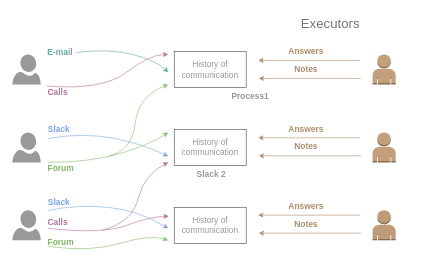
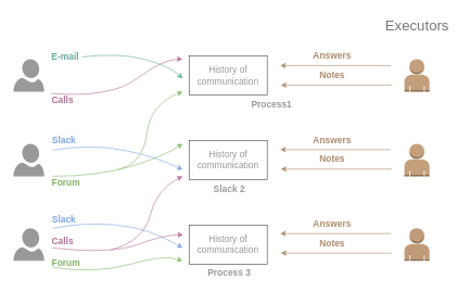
  <mxCell id="0" />
  <mxCell id="1" parent="0" />
  <mxCell id="2" value="" style="verticalLabelPosition=bottom;html=1;verticalAlign=top;align=center;strokeColor=none;fillColor=#999999;shape=mxgraph.azure.user;" parent="1" vertex="1"><mxGeometry x="20" y="90" width="47.5" height="50" as="geometry" /></mxCell>
  <mxCell id="3" value="" style="verticalLabelPosition=bottom;html=1;verticalAlign=top;align=center;strokeColor=none;fillColor=#999999;shape=mxgraph.azure.user;" parent="1" vertex="1"><mxGeometry x="20" y="220" width="47.5" height="50" as="geometry" /></mxCell>
  <mxCell id="4" value="" style="verticalLabelPosition=bottom;html=1;verticalAlign=top;align=center;strokeColor=none;fillColor=#999999;shape=mxgraph.azure.user;" parent="1" vertex="1"><mxGeometry x="20" y="350" width="47.5" height="50" as="geometry" /></mxCell>
- <mxCell id="5" value="&lt;font color=&quot;#757575&quot; style=&quot;font-size: 22px;&quot;&gt;Executors&lt;/font&gt;" style="text;html=1;resizable=0;autosize=1;align=center;verticalAlign=middle;points=[];fillColor=none;strokeColor=none;rounded=0;" parent="1" vertex="1"><mxGeometry x="490" y="20" width="120" height="40" as="geometry" /></mxCell>
+ <mxCell id="5" value="&lt;font color=&quot;#757575&quot; style=&quot;font-size: 22px;&quot;&gt;Executors&lt;/font&gt;" style="text;html=1;resizable=0;autosize=1;align=center;verticalAlign=middle;points=[];fillColor=none;strokeColor=none;rounded=0;" parent="1" vertex="1"><mxGeometry x="580" y="20" width="120" height="40" as="geometry" /></mxCell>
  <mxCell id="6" value="" style="outlineConnect=0;dashed=0;verticalLabelPosition=bottom;verticalAlign=top;align=center;html=1;shape=mxgraph.aws3.user;fillColor=#C49F7B;gradientColor=none;fontSize=24;fontColor=#757575;" parent="1" vertex="1"><mxGeometry x="620.73" y="90" width="38.54" height="50" as="geometry" /></mxCell>
  <mxCell id="7" value="" style="outlineConnect=0;dashed=0;verticalLabelPosition=bottom;verticalAlign=top;align=center;html=1;shape=mxgraph.aws3.user;fillColor=#C49F7B;gradientColor=none;fontSize=24;fontColor=#757575;" parent="1" vertex="1"><mxGeometry x="620.73" y="220" width="38.54" height="50" as="geometry" /></mxCell>
  <mxCell id="8" value="" style="outlineConnect=0;dashed=0;verticalLabelPosition=bottom;verticalAlign=top;align=center;html=1;shape=mxgraph.aws3.user;fillColor=#BF9B77;gradientColor=none;fontSize=24;fontColor=#757575;" parent="1" vertex="1"><mxGeometry x="620.73" y="350" width="38.54" height="50" as="geometry" /></mxCell>
  <mxCell id="9" value="" style="rounded=0;whiteSpace=wrap;html=1;fontSize=24;fontColor=#757575;fillColor=#FFFFFF;strokeColor=#454545;" parent="1" vertex="1"><mxGeometry x="290" y="85" width="120" height="60" as="geometry" /></mxCell>
  <mxCell id="10" value="" style="rounded=0;whiteSpace=wrap;html=1;fontSize=24;fontColor=#757575;fillColor=#FFFFFF;strokeColor=#454545;" parent="1" vertex="1"><mxGeometry x="290" y="215" width="120" height="60" as="geometry" /></mxCell>
  <mxCell id="11" value="" style="rounded=0;whiteSpace=wrap;html=1;fontSize=24;fontColor=#757575;fillColor=#FFFFFF;strokeColor=#454545;" parent="1" vertex="1"><mxGeometry x="290" y="345" width="120" height="60" as="geometry" /></mxCell>
  <mxCell id="12" value="" style="curved=1;endArrow=classic;html=1;rounded=0;fontSize=24;fontColor=#757575;strokeColor=#67AB9F;" parent="1" edge="1"><mxGeometry width="50" height="50" relative="1" as="geometry"><mxPoint x="126" y="86.667" as="sourcePoint" /><mxPoint x="280" y="120" as="targetPoint" /><Array as="points"><mxPoint x="180" y="80" /><mxPoint x="260" y="100" /></Array></mxGeometry></mxCell>
  <mxCell id="13" value="&lt;font color=&quot;#67ab9f&quot; style=&quot;font-size: 14px;&quot;&gt;E-mail&lt;/font&gt;" style="text;html=1;strokeColor=none;fillColor=none;align=center;verticalAlign=middle;whiteSpace=wrap;rounded=0;fontSize=24;fontColor=#757575;fontStyle=1" parent="1" vertex="1"><mxGeometry x="75" y="79" width="50" height="10" as="geometry" /></mxCell>
  <mxCell id="14" value="" style="curved=1;endArrow=classic;html=1;rounded=0;strokeColor=#B5739D;fontSize=14;fontColor=#67AB9F;exitX=0.13;exitY=-0.225;exitDx=0;exitDy=0;exitPerimeter=0;" parent="1" source="15" edge="1"><mxGeometry width="50" height="50" relative="1" as="geometry"><mxPoint x="70" y="140" as="sourcePoint" /><mxPoint x="280" y="90" as="targetPoint" /><Array as="points"><mxPoint x="170" y="150" /><mxPoint x="250" y="90" /></Array></mxGeometry></mxCell>
  <mxCell id="15" value="&lt;font color=&quot;#b5739d&quot; style=&quot;font-size: 14px;&quot;&gt;Calls&lt;/font&gt;" style="text;html=1;strokeColor=none;fillColor=none;align=center;verticalAlign=middle;whiteSpace=wrap;rounded=0;fontSize=24;fontColor=#757575;fontStyle=1" parent="1" vertex="1"><mxGeometry x="71" y="145" width="50" height="10" as="geometry" /></mxCell>
  <mxCell id="16" value="" style="curved=1;endArrow=classic;html=1;rounded=0;strokeColor=#7EA6E0;fontSize=14;fontColor=#B5739D;" parent="1" edge="1"><mxGeometry width="50" height="50" relative="1" as="geometry"><mxPoint x="80" y="230" as="sourcePoint" /><mxPoint x="280" y="260" as="targetPoint" /><Array as="points"><mxPoint x="140" y="220" /><mxPoint x="240" y="240" /></Array></mxGeometry></mxCell>
  <mxCell id="17" value="&lt;font color=&quot;#7ea6e0&quot; style=&quot;font-size: 14px;&quot;&gt;Slack&lt;/font&gt;" style="text;html=1;strokeColor=none;fillColor=none;align=center;verticalAlign=middle;whiteSpace=wrap;rounded=0;fontSize=24;fontColor=#757575;fontStyle=1" parent="1" vertex="1"><mxGeometry x="73" y="207" width="50" height="10" as="geometry" /></mxCell>
  <mxCell id="18" value="" style="curved=1;endArrow=classic;html=1;rounded=0;strokeColor=#89BD6C;fontSize=14;fontColor=#7EA6E0;" parent="1" edge="1"><mxGeometry width="50" height="50" relative="1" as="geometry"><mxPoint x="80" y="270" as="sourcePoint" /><mxPoint x="280" y="220" as="targetPoint" /><Array as="points"><mxPoint x="150" y="270" /><mxPoint x="250" y="240" /></Array></mxGeometry></mxCell>
  <mxCell id="19" value="&lt;font color=&quot;#82b366&quot; style=&quot;font-size: 14px;&quot;&gt;Forum&lt;/font&gt;" style="text;html=1;strokeColor=none;fillColor=none;align=center;verticalAlign=middle;whiteSpace=wrap;rounded=0;fontSize=24;fontColor=#757575;fontStyle=1" parent="1" vertex="1"><mxGeometry x="76" y="272" width="50" height="10" as="geometry" /></mxCell>
  <mxCell id="20" value="" style="curved=1;endArrow=classic;html=1;rounded=0;strokeColor=#89BD6C;fontSize=14;fontColor=#00CC00;" parent="1" edge="1"><mxGeometry width="50" height="50" relative="1" as="geometry"><mxPoint x="180" y="260" as="sourcePoint" /><mxPoint x="280" y="140" as="targetPoint" /><Array as="points"><mxPoint x="220" y="250" /><mxPoint x="230" y="160" /></Array></mxGeometry></mxCell>
  <mxCell id="21" value="" style="curved=1;endArrow=classic;html=1;rounded=0;strokeColor=#7EA6E0;fontSize=14;fontColor=#82B366;" parent="1" edge="1"><mxGeometry width="50" height="50" relative="1" as="geometry"><mxPoint x="80" y="350" as="sourcePoint" /><mxPoint x="280" y="380" as="targetPoint" /><Array as="points"><mxPoint x="130" y="340" /><mxPoint x="230" y="350" /></Array></mxGeometry></mxCell>
  <mxCell id="22" value="&lt;font color=&quot;#7ea6e0&quot; style=&quot;font-size: 14px;&quot;&gt;Slack&lt;/font&gt;" style="text;html=1;strokeColor=none;fillColor=none;align=center;verticalAlign=middle;whiteSpace=wrap;rounded=0;fontSize=24;fontColor=#757575;fontStyle=1" parent="1" vertex="1"><mxGeometry x="73" y="328" width="50" height="10" as="geometry" /></mxCell>
  <mxCell id="23" value="" style="curved=1;endArrow=classic;html=1;rounded=0;strokeColor=#B5739D;fontSize=14;fontColor=#67AB9F;" parent="1" edge="1"><mxGeometry width="50" height="50" relative="1" as="geometry"><mxPoint x="80" y="380" as="sourcePoint" /><mxPoint x="281" y="360" as="targetPoint" /><Array as="points"><mxPoint x="170" y="390" /><mxPoint x="251" y="360" /></Array></mxGeometry></mxCell>
  <mxCell id="24" value="&lt;font color=&quot;#b5739d&quot; style=&quot;font-size: 14px;&quot;&gt;Calls&lt;/font&gt;" style="text;html=1;strokeColor=none;fillColor=none;align=center;verticalAlign=middle;whiteSpace=wrap;rounded=0;fontSize=24;fontColor=#757575;fontStyle=1" parent="1" vertex="1"><mxGeometry x="71" y="362" width="50" height="10" as="geometry" /></mxCell>
  <mxCell id="25" value="" style="curved=1;endArrow=classic;html=1;rounded=0;strokeColor=#B5739D;fontSize=14;fontColor=#00CC00;" parent="1" edge="1"><mxGeometry width="50" height="50" relative="1" as="geometry"><mxPoint x="170" y="383" as="sourcePoint" /><mxPoint x="280" y="270" as="targetPoint" /><Array as="points"><mxPoint x="220" y="370" /><mxPoint x="240" y="290" /></Array></mxGeometry></mxCell>
  <mxCell id="26" value="" style="curved=1;endArrow=classic;html=1;rounded=0;strokeColor=#89BD6C;fontSize=14;fontColor=#7EA6E0;" parent="1" edge="1"><mxGeometry width="50" height="50" relative="1" as="geometry"><mxPoint x="80" y="410" as="sourcePoint" /><mxPoint x="280" y="400" as="targetPoint" /><Array as="points"><mxPoint x="150" y="420" /><mxPoint x="250" y="390" /></Array></mxGeometry></mxCell>
  <mxCell id="27" value="&lt;font color=&quot;#82b366&quot; style=&quot;font-size: 14px;&quot;&gt;Forum&lt;/font&gt;" style="text;html=1;strokeColor=none;fillColor=none;align=center;verticalAlign=middle;whiteSpace=wrap;rounded=0;fontSize=24;fontColor=#757575;fontStyle=1" parent="1" vertex="1"><mxGeometry x="76" y="396" width="50" height="10" as="geometry" /></mxCell>
  <mxCell id="28" value="&lt;font color=&quot;#999999&quot;&gt;History of communication&lt;/font&gt;" style="text;html=1;strokeColor=none;fillColor=none;align=center;verticalAlign=middle;whiteSpace=wrap;rounded=0;fontSize=14;fontColor=#82B366;" parent="1" vertex="1"><mxGeometry x="315" y="100" width="70" height="30" as="geometry" /></mxCell>
  <mxCell id="29" value="&lt;font color=&quot;#999999&quot;&gt;History of communication&lt;/font&gt;" style="text;html=1;strokeColor=none;fillColor=none;align=center;verticalAlign=middle;whiteSpace=wrap;rounded=0;fontSize=14;fontColor=#82B366;" parent="1" vertex="1"><mxGeometry x="315" y="230" width="70" height="30" as="geometry" /></mxCell>
  <mxCell id="30" value="&lt;font color=&quot;#999999&quot;&gt;History of communication&lt;/font&gt;" style="text;html=1;strokeColor=none;fillColor=none;align=center;verticalAlign=middle;whiteSpace=wrap;rounded=0;fontSize=14;fontColor=#82B366;" parent="1" vertex="1"><mxGeometry x="315" y="360" width="70" height="30" as="geometry" /></mxCell>
  <mxCell id="31" value="" style="endArrow=classic;html=1;rounded=0;strokeColor=#AD8C6C;fontSize=14;fontColor=#999999;" parent="1" edge="1"><mxGeometry width="50" height="50" relative="1" as="geometry"><mxPoint x="600" y="100" as="sourcePoint" /><mxPoint x="430" y="100" as="targetPoint" /></mxGeometry></mxCell>
  <mxCell id="32" value="&lt;font color=&quot;#ad8c6c&quot;&gt;&lt;b&gt;Answers&lt;/b&gt;&lt;/font&gt;" style="text;html=1;strokeColor=none;fillColor=none;align=center;verticalAlign=middle;whiteSpace=wrap;rounded=0;fontSize=14;fontColor=#999999;" parent="1" vertex="1"><mxGeometry x="480" y="70" width="60" height="30" as="geometry" /></mxCell>
  <mxCell id="33" value="" style="endArrow=classic;html=1;rounded=0;strokeColor=#AD8C6C;fontSize=14;fontColor=#999999;" parent="1" edge="1"><mxGeometry width="50" height="50" relative="1" as="geometry"><mxPoint x="601" y="130" as="sourcePoint" /><mxPoint x="431" y="130" as="targetPoint" /></mxGeometry></mxCell>
  <mxCell id="34" value="&lt;b style=&quot;&quot;&gt;Process1&lt;/b&gt;" style="text;html=1;strokeColor=none;fillColor=none;align=center;verticalAlign=middle;whiteSpace=wrap;rounded=0;fontSize=14;fontColor=#999999;" parent="1" vertex="1"><mxGeometry x="387" y="151" width="60" height="15" as="geometry" /></mxCell>
  <mxCell id="35" value="&lt;b style=&quot;&quot;&gt;Slack 2&lt;/b&gt;" style="text;html=1;strokeColor=none;fillColor=none;align=center;verticalAlign=middle;whiteSpace=wrap;rounded=0;fontSize=14;fontColor=#999999;" parent="1" vertex="1"><mxGeometry x="313" y="282" width="78" height="15" as="geometry" /></mxCell>
+ <mxCell id="36" value="&lt;b style=&quot;&quot;&gt;Process 3&lt;/b&gt;" style="text;html=1;strokeColor=none;fillColor=none;align=center;verticalAlign=middle;whiteSpace=wrap;rounded=0;fontSize=14;fontColor=#999999;" parent="1" vertex="1"><mxGeometry x="313" y="411" width="78" height="15" as="geometry" /></mxCell>
  <mxCell id="37" value="&lt;font color=&quot;#ad8c6c&quot;&gt;&lt;b&gt;Notes&lt;/b&gt;&lt;/font&gt;" style="text;html=1;strokeColor=none;fillColor=none;align=center;verticalAlign=middle;whiteSpace=wrap;rounded=0;fontSize=14;fontColor=#999999;" vertex="1" parent="1"><mxGeometry x="480" y="100" width="60" height="30" as="geometry" /></mxCell>
  <mxCell id="38" value="" style="endArrow=classic;html=1;rounded=0;strokeColor=#AD8C6C;fontSize=14;fontColor=#999999;" edge="1" parent="1"><mxGeometry width="50" height="50" relative="1" as="geometry"><mxPoint x="600" y="229" as="sourcePoint" /><mxPoint x="430" y="229" as="targetPoint" /></mxGeometry></mxCell>
  <mxCell id="39" value="&lt;font color=&quot;#ad8c6c&quot;&gt;&lt;b&gt;Answers&lt;/b&gt;&lt;/font&gt;" style="text;html=1;strokeColor=none;fillColor=none;align=center;verticalAlign=middle;whiteSpace=wrap;rounded=0;fontSize=14;fontColor=#999999;" vertex="1" parent="1"><mxGeometry x="480" y="199" width="60" height="30" as="geometry" /></mxCell>
  <mxCell id="40" value="" style="endArrow=classic;html=1;rounded=0;strokeColor=#AD8C6C;fontSize=14;fontColor=#999999;" edge="1" parent="1"><mxGeometry width="50" height="50" relative="1" as="geometry"><mxPoint x="601" y="259" as="sourcePoint" /><mxPoint x="431" y="259" as="targetPoint" /></mxGeometry></mxCell>
  <mxCell id="41" value="&lt;font color=&quot;#ad8c6c&quot;&gt;&lt;b&gt;Notes&lt;/b&gt;&lt;/font&gt;" style="text;html=1;strokeColor=none;fillColor=none;align=center;verticalAlign=middle;whiteSpace=wrap;rounded=0;fontSize=14;fontColor=#999999;" vertex="1" parent="1"><mxGeometry x="480" y="229" width="60" height="30" as="geometry" /></mxCell>
  <mxCell id="42" value="" style="endArrow=classic;html=1;rounded=0;strokeColor=#AD8C6C;fontSize=14;fontColor=#999999;" edge="1" parent="1"><mxGeometry width="50" height="50" relative="1" as="geometry"><mxPoint x="600" y="358" as="sourcePoint" /><mxPoint x="430" y="358" as="targetPoint" /></mxGeometry></mxCell>
  <mxCell id="43" value="&lt;font color=&quot;#ad8c6c&quot;&gt;&lt;b&gt;Answers&lt;/b&gt;&lt;/font&gt;" style="text;html=1;strokeColor=none;fillColor=none;align=center;verticalAlign=middle;whiteSpace=wrap;rounded=0;fontSize=14;fontColor=#999999;" vertex="1" parent="1"><mxGeometry x="480" y="328" width="60" height="30" as="geometry" /></mxCell>
  <mxCell id="44" value="" style="endArrow=classic;html=1;rounded=0;strokeColor=#AD8C6C;fontSize=14;fontColor=#999999;" edge="1" parent="1"><mxGeometry width="50" height="50" relative="1" as="geometry"><mxPoint x="601" y="388" as="sourcePoint" /><mxPoint x="431" y="388" as="targetPoint" /></mxGeometry></mxCell>
  <mxCell id="45" value="&lt;font color=&quot;#ad8c6c&quot;&gt;&lt;b&gt;Notes&lt;/b&gt;&lt;/font&gt;" style="text;html=1;strokeColor=none;fillColor=none;align=center;verticalAlign=middle;whiteSpace=wrap;rounded=0;fontSize=14;fontColor=#999999;" vertex="1" parent="1"><mxGeometry x="480" y="358" width="60" height="30" as="geometry" /></mxCell>
